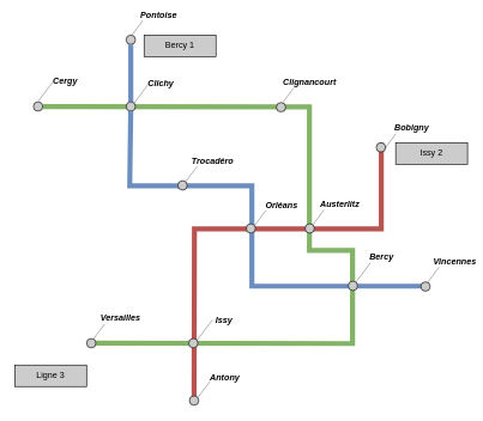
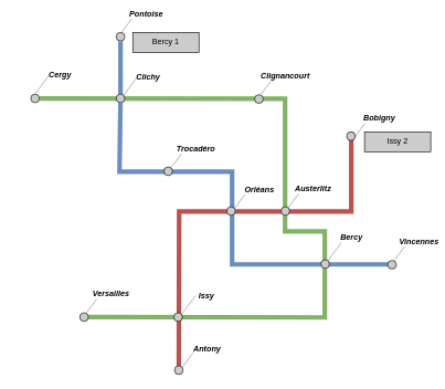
  <mxCell id="0" />
  <mxCell id="1" parent="0" />
  <mxCell id="2" value="" style="endArrow=none;html=1;rounded=0;fillColor=#dae8fc;strokeColor=#6c8ebf;strokeWidth=7;startArrow=none;" parent="1" source="9" edge="1"><mxGeometry width="50" height="50" relative="1" as="geometry"><mxPoint x="600" y="408" as="sourcePoint" /><mxPoint x="180" as="targetPoint" y="48" /><Array as="points" /></mxGeometry></mxCell>
  <mxCell id="3" value="" style="endArrow=none;html=1;rounded=0;strokeWidth=7;fillColor=#f8cecc;strokeColor=#b85450;startArrow=none;" parent="1" source="15" edge="1"><mxGeometry width="50" height="50" relative="1" as="geometry"><mxPoint x="270" y="558" as="sourcePoint" /><mxPoint x="530" y="198" as="targetPoint" /><Array as="points"><mxPoint x="270" y="318" /><mxPoint x="530" y="318" /></Array></mxGeometry></mxCell>
  <mxCell id="4" value="" style="endArrow=none;html=1;rounded=0;strokeWidth=7;fillColor=#d5e8d4;strokeColor=#82b366;exitX=1;exitY=0.5;exitDx=0;exitDy=0;" parent="1" source="8" edge="1" target="16"><mxGeometry width="50" height="50" relative="1" as="geometry"><mxPoint x="40" y="148" as="sourcePoint" /><mxPoint x="120" y="478" as="targetPoint" /><Array as="points"><mxPoint x="430" y="148" /><mxPoint x="430" y="348" /><mxPoint x="490" y="348" /><mxPoint x="490" y="478" /></Array></mxGeometry></mxCell>
  <mxCell id="5" value="Bercy 1" style="rounded=0;whiteSpace=wrap;html=1;fillColor=#CCCCCC;" parent="1" vertex="1"><mxGeometry x="200" width="100" height="30" as="geometry" y="48" /></mxCell>
  <mxCell id="6" value="Issy 2" style="rounded=0;whiteSpace=wrap;html=1;fillColor=#CCCCCC;" parent="1" vertex="1"><mxGeometry x="550" y="198" width="100" height="30" as="geometry" /></mxCell>
- <mxCell id="7" value="Ligne 3" style="rounded=0;whiteSpace=wrap;html=1;fillColor=#CCCCCC;" parent="1" vertex="1"><mxGeometry x="20" y="508" width="100" height="30" as="geometry" /></mxCell>
  <mxCell id="8" value="" style="ellipse;whiteSpace=wrap;html=1;aspect=fixed;labelBackgroundColor=#E6E6E6;fillColor=#CCCCCC;" parent="1" vertex="1"><mxGeometry x="46" y="141" width="13" height="13" as="geometry" /></mxCell>
  <mxCell id="9" value="" style="ellipse;whiteSpace=wrap;html=1;aspect=fixed;labelBackgroundColor=#E6E6E6;fillColor=#CCCCCC;" parent="1" vertex="1"><mxGeometry x="175" width="13" height="13" as="geometry" y="48" /></mxCell>
  <mxCell id="10" value="" style="endArrow=none;html=1;rounded=0;fillColor=#dae8fc;strokeColor=#6c8ebf;strokeWidth=7;startArrow=none;" parent="1" source="11" target="9" edge="1"><mxGeometry width="50" height="50" relative="1" as="geometry"><mxPoint x="600" y="408" as="sourcePoint" /><mxPoint x="180" as="targetPoint" y="48" /><Array as="points" /></mxGeometry></mxCell>
  <mxCell id="11" value="" style="ellipse;whiteSpace=wrap;html=1;aspect=fixed;labelBackgroundColor=#E6E6E6;fillColor=#CCCCCC;" parent="1" vertex="1"><mxGeometry x="175" y="141" width="13" height="13" as="geometry" /></mxCell>
  <mxCell id="12" value="" style="endArrow=none;html=1;rounded=0;fillColor=#dae8fc;strokeColor=#6c8ebf;strokeWidth=7;" parent="1" target="11" edge="1"><mxGeometry width="50" height="50" relative="1" as="geometry"><mxPoint x="590" y="398" as="sourcePoint" /><mxPoint x="181.468" y="61" as="targetPoint" /><Array as="points"><mxPoint x="350" y="398" /><mxPoint x="350" y="258" /><mxPoint x="180" y="258" /></Array></mxGeometry></mxCell>
  <mxCell id="13" value="" style="ellipse;whiteSpace=wrap;html=1;aspect=fixed;labelBackgroundColor=#E6E6E6;fillColor=#CCCCCC;" parent="1" vertex="1"><mxGeometry x="523" y="198" width="13" height="13" as="geometry" /></mxCell>
  <mxCell id="14" value="" style="ellipse;whiteSpace=wrap;html=1;aspect=fixed;labelBackgroundColor=#E6E6E6;fillColor=#CCCCCC;" parent="1" vertex="1"><mxGeometry x="585" y="392" width="13" height="13" as="geometry" /></mxCell>
  <mxCell id="15" value="" style="ellipse;whiteSpace=wrap;html=1;aspect=fixed;labelBackgroundColor=#E6E6E6;fillColor=#CCCCCC;" parent="1" vertex="1"><mxGeometry x="263" y="551" width="13" height="13" as="geometry" /></mxCell>
  <mxCell id="16" value="" style="ellipse;whiteSpace=wrap;html=1;aspect=fixed;labelBackgroundColor=#E6E6E6;fillColor=#CCCCCC;" parent="1" vertex="1"><mxGeometry x="120" y="471" width="13" height="13" as="geometry" /></mxCell>
  <mxCell id="17" value="" style="ellipse;whiteSpace=wrap;html=1;aspect=fixed;labelBackgroundColor=#E6E6E6;fillColor=#CCCCCC;" parent="1" vertex="1"><mxGeometry x="342" y="311" width="13" height="13" as="geometry" /></mxCell>
  <mxCell id="18" value="" style="ellipse;whiteSpace=wrap;html=1;aspect=fixed;labelBackgroundColor=#E6E6E6;fillColor=#CCCCCC;" parent="1" vertex="1"><mxGeometry x="424" y="311" width="13" height="13" as="geometry" /></mxCell>
  <mxCell id="19" value="" style="ellipse;whiteSpace=wrap;html=1;aspect=fixed;labelBackgroundColor=#E6E6E6;fillColor=#CCCCCC;" parent="1" vertex="1"><mxGeometry x="384" y="142" width="13" height="13" as="geometry" /></mxCell>
  <mxCell id="20" value="" style="ellipse;whiteSpace=wrap;html=1;aspect=fixed;labelBackgroundColor=#E6E6E6;fillColor=#CCCCCC;" parent="1" vertex="1"><mxGeometry x="262" y="471" width="13" height="13" as="geometry" /></mxCell>
  <mxCell id="21" value="" style="ellipse;whiteSpace=wrap;html=1;aspect=fixed;labelBackgroundColor=#E6E6E6;fillColor=#CCCCCC;" parent="1" vertex="1"><mxGeometry x="484" y="391" width="13" height="13" as="geometry" /></mxCell>
  <mxCell id="22" value="" style="ellipse;whiteSpace=wrap;html=1;aspect=fixed;labelBackgroundColor=#E6E6E6;fillColor=#CCCCCC;" parent="1" vertex="1"><mxGeometry x="247" y="251" width="13" height="13" as="geometry" /></mxCell>
  <mxCell id="23" value="Pontoise" style="endArrow=none;html=1;rounded=0;strokeWidth=0.5;fontSize=12;fontStyle=3" edge="1" parent="1"><mxGeometry x="1" y="-16" width="50" height="50" relative="1" as="geometry"><mxPoint x="183" as="sourcePoint" y="48" /><mxPoint x="204" y="20" as="targetPoint" /><mxPoint x="3" y="-10" as="offset" /></mxGeometry></mxCell>
  <mxCell id="24" value="Cergy" style="endArrow=none;html=1;rounded=0;strokeWidth=0.5;fontSize=12;fontStyle=3" edge="1" parent="1"><mxGeometry x="1" y="-16" width="50" height="50" relative="1" as="geometry"><mxPoint x="53" y="140" as="sourcePoint" /><mxPoint x="74" y="112" as="targetPoint" /><mxPoint x="3" y="-10" as="offset" /></mxGeometry></mxCell>
  <mxCell id="25" value="Clichy" style="endArrow=none;html=1;rounded=0;strokeWidth=0.5;fontSize=12;fontStyle=3" edge="1" parent="1"><mxGeometry x="1" y="-16" width="50" height="50" relative="1" as="geometry"><mxPoint x="186" y="143" as="sourcePoint" /><mxPoint x="207" y="115" as="targetPoint" /><mxPoint x="3" y="-10" as="offset" /></mxGeometry></mxCell>
  <mxCell id="26" value="Trocadéro" style="endArrow=none;html=1;rounded=0;strokeWidth=0.5;fontSize=12;fontStyle=3" edge="1" parent="1"><mxGeometry x="1" y="-16" width="50" height="50" relative="1" as="geometry"><mxPoint x="258" y="252" as="sourcePoint" /><mxPoint x="279" y="224" as="targetPoint" /><mxPoint x="3" y="-10" as="offset" /></mxGeometry></mxCell>
  <mxCell id="27" value="Clignancourt" style="endArrow=none;html=1;rounded=0;strokeWidth=0.5;fontSize=12;fontStyle=3" edge="1" parent="1"><mxGeometry x="1" y="-16" width="50" height="50" relative="1" as="geometry"><mxPoint x="393" y="142" as="sourcePoint" /><mxPoint x="414" y="114" as="targetPoint" /><mxPoint x="3" y="-10" as="offset" /></mxGeometry></mxCell>
  <mxCell id="28" value="Bobigny" style="endArrow=none;html=1;rounded=0;strokeWidth=0.5;fontSize=12;fontStyle=3" edge="1" parent="1"><mxGeometry x="1" y="-16" width="50" height="50" relative="1" as="geometry"><mxPoint x="535" y="206" as="sourcePoint" /><mxPoint x="556" y="178" as="targetPoint" /><mxPoint x="3" y="-10" as="offset" /></mxGeometry></mxCell>
  <mxCell id="29" value="Austerlitz" style="endArrow=none;html=1;rounded=0;strokeWidth=0.5;fontSize=12;fontStyle=3" edge="1" parent="1"><mxGeometry x="1" y="-16" width="50" height="50" relative="1" as="geometry"><mxPoint x="435" y="312" as="sourcePoint" /><mxPoint x="456" y="284" as="targetPoint" /><mxPoint x="3" y="-10" as="offset" /></mxGeometry></mxCell>
  <mxCell id="30" value="Orléans" style="endArrow=none;html=1;rounded=0;strokeWidth=0.5;fontSize=12;fontStyle=3" edge="1" parent="1"><mxGeometry x="1" y="-16" width="50" height="50" relative="1" as="geometry"><mxPoint x="354" y="313" as="sourcePoint" /><mxPoint x="375" y="285" as="targetPoint" /><mxPoint x="3" y="-10" as="offset" /></mxGeometry></mxCell>
  <mxCell id="31" value="Issy" style="endArrow=none;html=1;rounded=0;strokeWidth=0.5;fontSize=12;fontStyle=3" edge="1" parent="1"><mxGeometry x="1" y="-16" width="50" height="50" relative="1" as="geometry"><mxPoint x="274" y="473" as="sourcePoint" /><mxPoint x="295" y="445" as="targetPoint" /><mxPoint x="3" y="-10" as="offset" /></mxGeometry></mxCell>
  <mxCell id="32" value="Antony" style="endArrow=none;html=1;rounded=0;strokeWidth=0.5;fontSize=12;fontStyle=3" edge="1" parent="1"><mxGeometry x="1" y="-16" width="50" height="50" relative="1" as="geometry"><mxPoint x="275" y="553" as="sourcePoint" /><mxPoint x="296" y="525" as="targetPoint" /><mxPoint x="3" y="-10" as="offset" /></mxGeometry></mxCell>
  <mxCell id="33" value="Versailles" style="endArrow=none;html=1;rounded=0;strokeWidth=0.5;fontSize=12;fontStyle=3" edge="1" parent="1"><mxGeometry x="1" y="-16" width="50" height="50" relative="1" as="geometry"><mxPoint x="130" y="471" as="sourcePoint" /><mxPoint x="151" y="443" as="targetPoint" /><mxPoint x="3" y="-10" as="offset" /></mxGeometry></mxCell>
  <mxCell id="34" value="Bercy" style="endArrow=none;html=1;rounded=0;strokeWidth=0.5;fontSize=12;fontStyle=3" edge="1" parent="1"><mxGeometry x="1" y="-15" width="50" height="50" relative="1" as="geometry"><mxPoint x="495" y="392" as="sourcePoint" /><mxPoint x="516" y="364" as="targetPoint" /><mxPoint x="2" y="-15" as="offset" /></mxGeometry></mxCell>
  <mxCell id="35" value="Vincennes" style="endArrow=none;html=1;rounded=0;strokeWidth=0.5;fontSize=12;fontStyle=3" edge="1" parent="1"><mxGeometry x="1" y="-16" width="50" height="50" relative="1" as="geometry"><mxPoint x="595" y="392" as="sourcePoint" /><mxPoint x="616" y="364" as="targetPoint" /><mxPoint x="3" y="-10" as="offset" /></mxGeometry></mxCell>
